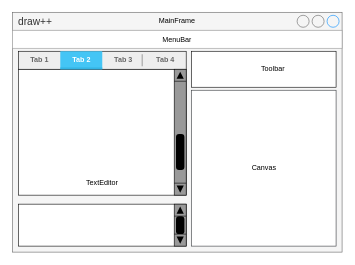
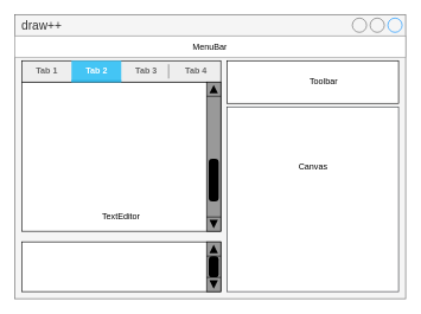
  <mxCell id="0" />
  <mxCell id="1" parent="0" />
  <mxCell id="2" value="draw++" style="strokeWidth=1;shadow=0;dashed=0;align=center;html=1;shape=mxgraph.mockup.containers.window;align=left;verticalAlign=top;spacingLeft=8;strokeColor2=#008cff;strokeColor3=#c4c4c4;mainText=;fontSize=17;labelBackgroundColor=none;whiteSpace=wrap;fillColor=#f5f5f5;fontColor=#333333;strokeColor=#666666;container=0;" vertex="1" parent="1"><mxGeometry x="20" y="20" width="550" height="400" as="geometry" /></mxCell>
  <mxCell id="3" value="" style="swimlane;shape=mxgraph.bootstrap.anchor;strokeColor=#999999;fillColor=#ffffff;fontColor=#666666;childLayout=stackLayout;horizontal=0;startSize=0;horizontalStack=1;resizeParent=1;resizeParentMax=0;resizeLast=0;collapsible=0;marginBottom=0;whiteSpace=wrap;html=1;" vertex="1" parent="1"><mxGeometry x="20" y="50" width="550" height="30" as="geometry" /></mxCell>
  <mxCell id="4" value="&lt;font style=&quot;font-size: 12px;&quot; color=&quot;#000000&quot;&gt;MenuBar&lt;/font&gt;" style="text;strokeColor=inherit;align=center;verticalAlign=middle;spacingLeft=10;spacingRight=10;overflow=hidden;points=[[0,0.5],[1,0.5]];portConstraint=eastwest;rotatable=0;whiteSpace=wrap;html=1;fillColor=inherit;fontColor=inherit;fontSize=17;" vertex="1" parent="3"><mxGeometry width="550" height="30" as="geometry" /></mxCell>
  <mxCell id="5" value="" style="rounded=0;arcSize=9;fillColor=#FFFFFF;align=left;spacingLeft=5;strokeColor=#000000;html=1;strokeWidth=1;fontSize=12" vertex="1" parent="1"><mxGeometry x="30" y="115" width="280" height="210" as="geometry" /></mxCell>
  <mxCell id="6" value="" style="rounded=0;arcSize=9;fillColor=#FFFFFF;align=left;spacingLeft=5;strokeColor=#000000;html=1;strokeWidth=1;fontSize=12" vertex="1" parent="1"><mxGeometry x="30" y="340" width="280" height="70" as="geometry" /></mxCell>
  <mxCell id="7" value="" style="strokeWidth=2;html=1;shadow=0;dashed=0;shape=mxgraph.android.rrect;rSize=0;fillColor=#eeeeee;strokeColor=none;" vertex="1" parent="1"><mxGeometry x="30" y="85" width="280" height="30" as="geometry" /></mxCell>
  <mxCell id="8" value="Tab 1" style="strokeWidth=1;html=1;shadow=0;dashed=0;shape=mxgraph.android.anchor;fontStyle=1;fontColor=#666666;" vertex="1" parent="7"><mxGeometry width="70" height="30" as="geometry" /></mxCell>
  <mxCell id="9" value="Tab 2" style="strokeWidth=1;html=1;shadow=0;dashed=0;shape=mxgraph.android.rrect;rSize=0;fontStyle=1;fillColor=#44c5f5;strokeColor=none;fontColor=#ffffff;" vertex="1" parent="7"><mxGeometry x="70" width="70" height="30" as="geometry" /></mxCell>
  <mxCell id="10" value="" style="strokeWidth=1;html=1;shadow=0;dashed=0;shape=mxgraph.android.rrect;rSize=0;fillColor=#33b5e5;strokeColor=none;" vertex="1" parent="9"><mxGeometry y="27" width="70" height="3" as="geometry" /></mxCell>
  <mxCell id="11" value="Tab 3" style="strokeWidth=1;html=1;shadow=0;dashed=0;shape=mxgraph.android.anchor;fontStyle=1;fontColor=#666666;" vertex="1" parent="7"><mxGeometry x="140" width="70" height="30" as="geometry" /></mxCell>
  <mxCell id="12" value="Tab 4" style="strokeWidth=1;html=1;shadow=0;dashed=0;shape=mxgraph.android.anchor;fontStyle=1;fontColor=#666666;" vertex="1" parent="7"><mxGeometry x="210" width="70" height="30" as="geometry" /></mxCell>
  <mxCell id="13" value="" style="shape=line;strokeColor=#666666;direction=south;" vertex="1" parent="7"><mxGeometry x="199.027" y="5" width="15.135" height="20" as="geometry" /></mxCell>
  <mxCell id="14" value="" style="strokeWidth=1;html=1;shadow=0;dashed=0;shape=mxgraph.android.rrect;rSize=0;fillColor=#eeeeee;strokeColor=#000000;" vertex="1" parent="7"><mxGeometry width="280" height="30" as="geometry" /></mxCell>
  <mxCell id="15" value="Tab 1" style="strokeWidth=1;html=1;shadow=0;dashed=0;shape=mxgraph.android.anchor;fontStyle=1;fontColor=#666666;" vertex="1" parent="14"><mxGeometry width="70" height="30" as="geometry" /></mxCell>
  <mxCell id="16" value="Tab 2" style="strokeWidth=1;html=1;shadow=0;dashed=0;shape=mxgraph.android.rrect;rSize=0;fontStyle=1;fillColor=#44c5f5;strokeColor=none;fontColor=#ffffff;" vertex="1" parent="14"><mxGeometry x="70" width="70" height="30" as="geometry" /></mxCell>
  <mxCell id="17" value="" style="strokeWidth=1;html=1;shadow=0;dashed=0;shape=mxgraph.android.rrect;rSize=0;fillColor=#33b5e5;strokeColor=none;" vertex="1" parent="16"><mxGeometry y="27" width="70" height="3" as="geometry" /></mxCell>
  <mxCell id="18" value="Tab 3" style="strokeWidth=1;html=1;shadow=0;dashed=0;shape=mxgraph.android.anchor;fontStyle=1;fontColor=#666666;" vertex="1" parent="14"><mxGeometry x="140" width="70" height="30" as="geometry" /></mxCell>
  <mxCell id="19" value="Tab 4" style="strokeWidth=1;html=1;shadow=0;dashed=0;shape=mxgraph.android.anchor;fontStyle=1;fontColor=#666666;" vertex="1" parent="14"><mxGeometry x="210" width="70" height="30" as="geometry" /></mxCell>
  <mxCell id="20" value="" style="shape=line;strokeColor=#666666;direction=south;" vertex="1" parent="14"><mxGeometry x="199.027" y="5" width="15.135" height="20" as="geometry" /></mxCell>
  <mxCell id="21" value="" style="shape=rect;fillColor=#ffffff;strokeColor=#000000;graientColor=none;hachureGap=4;pointerEvents=0;fontFamily=Architects Daughter;fontSource=https%3A%2F%2Ffonts.googleapis.com%2Fcss%3Ffamily%3DArchitects%2BDaughter;fontSize=20;" vertex="1" parent="1"><mxGeometry x="319" y="85" width="241" height="60" as="geometry" /></mxCell>
  <mxCell id="22" value="" style="rounded=0;whiteSpace=wrap;html=1;fillColor=#FFFFFF;strokeColor=#36393d;" vertex="1" parent="1"><mxGeometry x="319" y="150" width="241" height="260" as="geometry" /></mxCell>
  <mxCell id="23" value="&lt;font color=&quot;#000000&quot;&gt;TextEditor&lt;/font&gt;" style="text;html=1;align=center;verticalAlign=middle;whiteSpace=wrap;rounded=0;" vertex="1" parent="1"><mxGeometry x="140" y="290" width="60" height="30" as="geometry" /></mxCell>
- <mxCell id="24" value="&lt;font color=&quot;#000000&quot;&gt;Canvas&lt;/font&gt;" style="text;html=1;align=center;verticalAlign=middle;whiteSpace=wrap;rounded=0;" vertex="1" parent="1"><mxGeometry x="409.5" y="265" width="60" height="30" as="geometry" /></mxCell>
+ <mxCell id="24" value="&lt;font color=&quot;#000000&quot;&gt;Canvas&lt;/font&gt;" style="text;html=1;align=center;verticalAlign=middle;whiteSpace=wrap;rounded=0;" vertex="1" parent="1"><mxGeometry x="409.5" y="220" width="60" height="30" as="geometry" /></mxCell>
  <mxCell id="25" value="&lt;font color=&quot;#000000&quot;&gt;Toolbar&lt;/font&gt;" style="text;html=1;align=center;verticalAlign=middle;whiteSpace=wrap;rounded=0;" vertex="1" parent="1"><mxGeometry x="424.5" y="100" width="60" height="30" as="geometry" /></mxCell>
- <mxCell id="26" value="&lt;font color=&quot;#000000&quot;&gt;MainFrame&lt;/font&gt;" style="text;html=1;align=center;verticalAlign=middle;whiteSpace=wrap;rounded=0;" vertex="1" parent="1"><mxGeometry x="265" y="20" width="60" height="30" as="geometry" /></mxCell>
  <mxCell id="27" value="" style="verticalLabelPosition=bottom;shadow=0;dashed=0;align=center;html=1;verticalAlign=top;strokeWidth=1;shape=mxgraph.mockup.navigation.scrollBar;barPos=20;fillColor2=#000000;strokeColor2=none;direction=north;allowArrows=1;fillColor=#999999;" vertex="1" parent="1"><mxGeometry x="290" y="115" width="20" height="210" as="geometry" /></mxCell>
  <mxCell id="28" value="" style="verticalLabelPosition=bottom;shadow=0;dashed=0;align=center;html=1;verticalAlign=top;strokeWidth=1;shape=mxgraph.mockup.navigation.scrollBar;barPos=20;fillColor2=#000000;strokeColor2=none;direction=north;allowArrows=1;fillColor=#999999;" vertex="1" parent="1"><mxGeometry x="290" y="340" width="20" height="70" as="geometry" /></mxCell>
